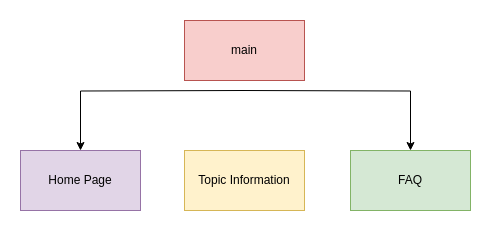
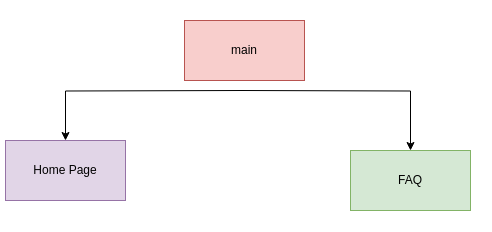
  <mxCell id="0" />
  <mxCell id="1" parent="0" />
  <mxCell id="2" style="edgeStyle=orthogonalEdgeStyle;rounded=0;orthogonalLoop=1;jettySize=auto;html=1;" edge="1" parent="1" target="5"><mxGeometry relative="1" as="geometry"><mxPoint x="244" y="90" as="sourcePoint" /></mxGeometry></mxCell>
  <mxCell id="3" style="edgeStyle=orthogonalEdgeStyle;rounded=0;orthogonalLoop=1;jettySize=auto;html=1;" edge="1" parent="1" target="7"><mxGeometry relative="1" as="geometry"><mxPoint x="240" y="90" as="sourcePoint" /></mxGeometry></mxCell>
  <mxCell id="4" value="main" style="rounded=0;whiteSpace=wrap;html=1;fillColor=#f8cecc;strokeColor=#b85450;" vertex="1" parent="1"><mxGeometry x="184" y="20" width="120" height="60" as="geometry" /></mxCell>
- <mxCell id="5" value="Home Page" style="rounded=0;whiteSpace=wrap;html=1;fillColor=#e1d5e7;strokeColor=#9673a6;" vertex="1" parent="1"><mxGeometry x="20" y="150" width="120" height="60" as="geometry" /></mxCell>
- <mxCell id="6" value="&lt;br&gt;Topic Information&lt;div&gt;&lt;br/&gt;&lt;/div&gt;" style="rounded=0;whiteSpace=wrap;html=1;fillColor=#fff2cc;strokeColor=#d6b656;" vertex="1" parent="1"><mxGeometry x="184" y="150" width="120" height="60" as="geometry" /></mxCell>
+ <mxCell id="5" value="Home Page" style="rounded=0;whiteSpace=wrap;html=1;fillColor=#e1d5e7;strokeColor=#9673a6;" vertex="1" parent="1"><mxGeometry x="5" y="140" width="120" height="60" as="geometry" /></mxCell>
  <mxCell id="7" value="FAQ" style="rounded=0;whiteSpace=wrap;html=1;fillColor=#d5e8d4;strokeColor=#82b366;" vertex="1" parent="1"><mxGeometry x="350" y="150" width="120" height="60" as="geometry" /></mxCell>
